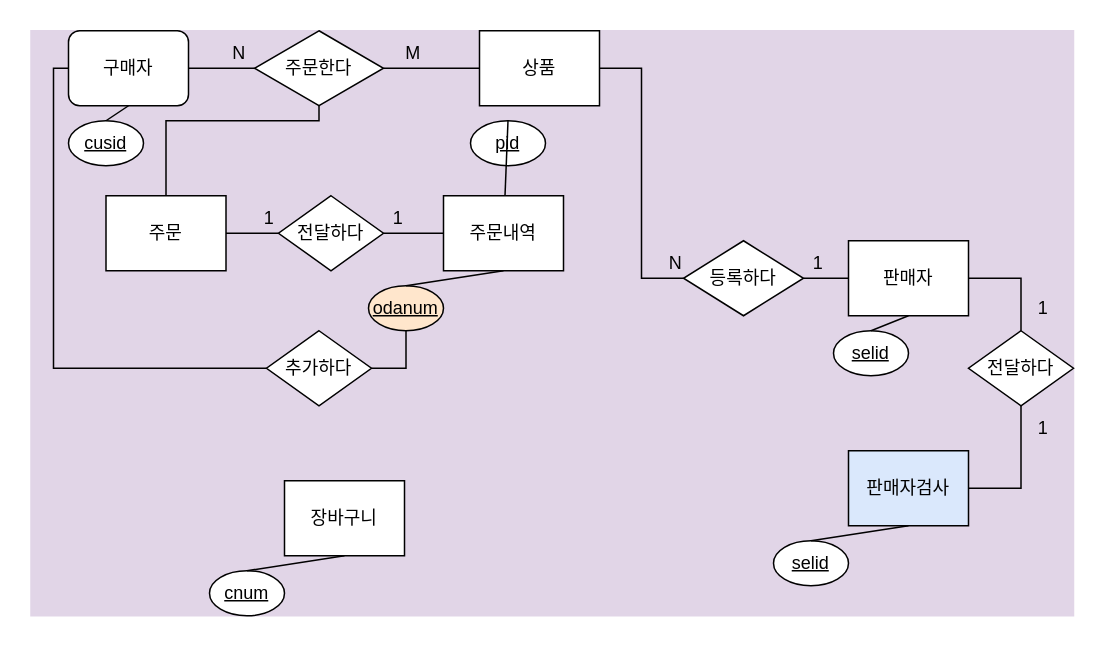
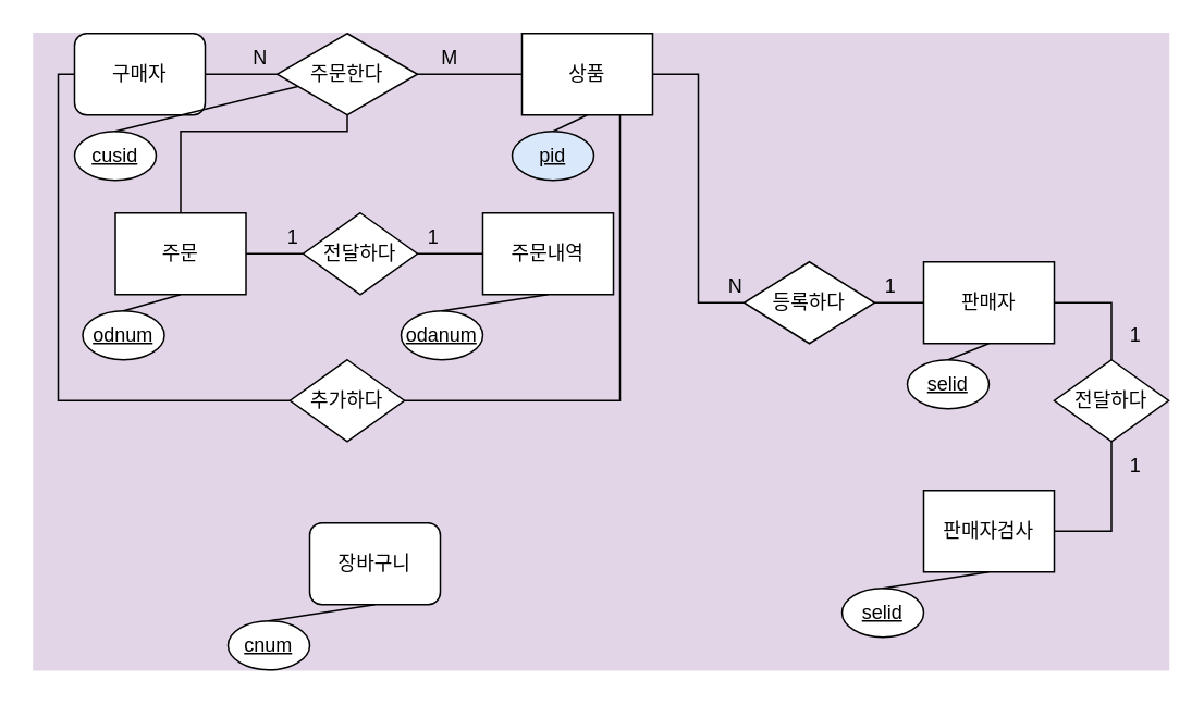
  <mxCell id="0" />
  <mxCell id="1" parent="0" />
  <mxCell id="2" value="" style="group;fillColor=#E1D5E7;strokeColor=#E1D5E7;" vertex="1" connectable="0" parent="1"><mxGeometry x="20" y="20" width="695" height="390" as="geometry" /></mxCell>
  <mxCell id="3" value="" style="group" parent="2" vertex="1" connectable="0"><mxGeometry x="225" y="110" width="130" height="90" as="geometry" /></mxCell>
  <mxCell id="4" value="주문내역" style="rounded=0;whiteSpace=wrap;html=1;" parent="3" vertex="1"><mxGeometry x="50" width="80" height="50" as="geometry" /></mxCell>
- <mxCell id="5" value="odanum" style="ellipse;whiteSpace=wrap;html=1;align=center;fontStyle=4;fillColor=#ffe6cc;" parent="3" vertex="1"><mxGeometry y="60" width="50" height="30" as="geometry" /></mxCell>
+ <mxCell id="5" value="odanum" style="ellipse;whiteSpace=wrap;html=1;align=center;fontStyle=4;" parent="3" vertex="1"><mxGeometry y="60" width="50" height="30" as="geometry" /></mxCell>
  <mxCell id="6" value="" style="endArrow=none;html=1;rounded=0;entryX=0.5;entryY=1;entryDx=0;entryDy=0;exitX=0.5;exitY=0;exitDx=0;exitDy=0;" parent="3" source="5" target="4" edge="1"><mxGeometry width="50" height="50" relative="1" as="geometry"><mxPoint x="300" y="160" as="sourcePoint" /><mxPoint x="350" y="110" as="targetPoint" /></mxGeometry></mxCell>
  <mxCell id="7" value="1" style="text;html=1;strokeColor=none;fillColor=none;align=center;verticalAlign=middle;whiteSpace=wrap;rounded=0;" parent="3" vertex="1"><mxGeometry x="10" width="20" height="30" as="geometry" /></mxCell>
  <mxCell id="8" value="" style="group" parent="2" vertex="1" connectable="0"><mxGeometry x="119" y="300" width="130" height="90" as="geometry" /></mxCell>
- <mxCell id="9" value="장바구니" style="rounded=0;whiteSpace=wrap;html=1;" parent="8" vertex="1"><mxGeometry x="50" width="80" height="50" as="geometry" /></mxCell>
+ <mxCell id="9" value="장바구니" style="whiteSpace=wrap;html=1;rounded=1;" parent="8" vertex="1"><mxGeometry x="50" width="80" height="50" as="geometry" /></mxCell>
  <mxCell id="10" value="cnum" style="ellipse;whiteSpace=wrap;html=1;align=center;fontStyle=4;" parent="8" vertex="1"><mxGeometry y="60" width="50" height="30" as="geometry" /></mxCell>
  <mxCell id="11" value="" style="endArrow=none;html=1;rounded=0;entryX=0.5;entryY=1;entryDx=0;entryDy=0;exitX=0.5;exitY=0;exitDx=0;exitDy=0;" parent="8" source="10" target="9" edge="1"><mxGeometry width="50" height="50" relative="1" as="geometry"><mxPoint x="300" y="160" as="sourcePoint" /><mxPoint x="350" y="110" as="targetPoint" /></mxGeometry></mxCell>
  <mxCell id="12" value="" style="group" parent="2" vertex="1" connectable="0"><mxGeometry x="495" y="280" width="130" height="90" as="geometry" /></mxCell>
- <mxCell id="13" value="판매자검사" style="rounded=0;whiteSpace=wrap;html=1;fillColor=#dae8fc;" parent="12" vertex="1"><mxGeometry x="50" width="80" height="50" as="geometry" /></mxCell>
+ <mxCell id="13" value="판매자검사" style="rounded=0;whiteSpace=wrap;html=1;" parent="12" vertex="1"><mxGeometry x="50" width="80" height="50" as="geometry" /></mxCell>
  <mxCell id="14" value="selid" style="ellipse;whiteSpace=wrap;html=1;align=center;fontStyle=4;" parent="12" vertex="1"><mxGeometry y="60" width="50" height="30" as="geometry" /></mxCell>
  <mxCell id="15" value="" style="endArrow=none;html=1;rounded=0;entryX=0.5;entryY=1;entryDx=0;entryDy=0;exitX=0.5;exitY=0;exitDx=0;exitDy=0;" parent="12" source="14" target="13" edge="1"><mxGeometry width="50" height="50" relative="1" as="geometry"><mxPoint x="300" y="160" as="sourcePoint" /><mxPoint x="350" y="110" as="targetPoint" /></mxGeometry></mxCell>
  <mxCell id="16" value="구매자" style="whiteSpace=wrap;html=1;rounded=1;" parent="2" vertex="1"><mxGeometry x="25" width="80" height="50" as="geometry" /></mxCell>
  <mxCell id="17" value="cusid" style="ellipse;whiteSpace=wrap;html=1;align=center;fontStyle=4;" parent="2" vertex="1"><mxGeometry x="25" y="60" width="50" height="30" as="geometry" /></mxCell>
- <mxCell id="18" value="" style="endArrow=none;html=1;rounded=0;entryX=0.5;entryY=1;entryDx=0;entryDy=0;exitX=0.5;exitY=0;exitDx=0;exitDy=0;" parent="2" source="17" target="16" edge="1"><mxGeometry width="50" height="50" relative="1" as="geometry"><mxPoint x="275" y="160" as="sourcePoint" /><mxPoint x="325" y="110" as="targetPoint" /></mxGeometry></mxCell>
+ <mxCell id="18" value="" style="endArrow=none;html=1;rounded=0;exitX=0.5;exitY=0;exitDx=0;exitDy=0;" parent="2" source="17" target="30" edge="1"><mxGeometry width="50" height="50" relative="1" as="geometry"><mxPoint x="275" y="160" as="sourcePoint" /><mxPoint x="325" y="110" as="targetPoint" /></mxGeometry></mxCell>
  <mxCell id="19" value="" style="group" parent="2" vertex="1" connectable="0"><mxGeometry y="110" width="130" height="90" as="geometry" /></mxCell>
  <mxCell id="20" value="주문" style="rounded=0;whiteSpace=wrap;html=1;" parent="19" vertex="1"><mxGeometry x="50" width="80" height="50" as="geometry" /></mxCell>
+ <mxCell id="21" value="odnum" style="ellipse;whiteSpace=wrap;html=1;align=center;fontStyle=4;" parent="19" vertex="1"><mxGeometry x="30" y="60" width="50" height="30" as="geometry" /></mxCell>
+ <mxCell id="22" value="" style="endArrow=none;html=1;rounded=0;entryX=0.5;entryY=1;entryDx=0;entryDy=0;exitX=0.5;exitY=0;exitDx=0;exitDy=0;" parent="19" source="21" target="20" edge="1"><mxGeometry width="50" height="50" relative="1" as="geometry"><mxPoint x="300" y="160" as="sourcePoint" /><mxPoint x="350" y="110" as="targetPoint" /></mxGeometry></mxCell>
  <mxCell id="23" value="" style="group" parent="2" vertex="1" connectable="0"><mxGeometry x="249" width="130" height="90" as="geometry" /></mxCell>
  <mxCell id="24" value="상품" style="rounded=0;whiteSpace=wrap;html=1;" parent="23" vertex="1"><mxGeometry x="50" width="80" height="50" as="geometry" /></mxCell>
- <mxCell id="25" value="pid" style="ellipse;whiteSpace=wrap;html=1;align=center;fontStyle=4;" parent="23" vertex="1"><mxGeometry x="44" y="60" width="50" height="30" as="geometry" /></mxCell>
- <mxCell id="26" value="" style="endArrow=none;html=1;rounded=0;exitX=0.5;exitY=0;exitDx=0;exitDy=0;" parent="23" source="25" target="4" edge="1"><mxGeometry width="50" height="50" relative="1" as="geometry"><mxPoint x="300" y="160" as="sourcePoint" /><mxPoint x="350" y="110" as="targetPoint" /></mxGeometry></mxCell>
+ <mxCell id="25" value="pid" style="ellipse;whiteSpace=wrap;html=1;align=center;fontStyle=4;fillColor=#dae8fc;" parent="23" vertex="1"><mxGeometry x="44" y="60" width="50" height="30" as="geometry" /></mxCell>
+ <mxCell id="26" value="" style="endArrow=none;html=1;rounded=0;entryX=0.5;entryY=1;entryDx=0;entryDy=0;exitX=0.5;exitY=0;exitDx=0;exitDy=0;" parent="23" source="25" target="24" edge="1"><mxGeometry width="50" height="50" relative="1" as="geometry"><mxPoint x="300" y="160" as="sourcePoint" /><mxPoint x="350" y="110" as="targetPoint" /></mxGeometry></mxCell>
  <mxCell id="27" value="판매자" style="rounded=0;whiteSpace=wrap;html=1;" parent="2" vertex="1"><mxGeometry x="545" y="140" width="80" height="50" as="geometry" /></mxCell>
  <mxCell id="28" value="selid" style="ellipse;whiteSpace=wrap;html=1;align=center;fontStyle=4;" parent="2" vertex="1"><mxGeometry x="535" y="200" width="50" height="30" as="geometry" /></mxCell>
  <mxCell id="29" value="" style="endArrow=none;html=1;rounded=0;entryX=0.5;entryY=1;entryDx=0;entryDy=0;exitX=0.5;exitY=0;exitDx=0;exitDy=0;" parent="2" source="28" target="27" edge="1"><mxGeometry width="50" height="50" relative="1" as="geometry"><mxPoint x="795" y="310" as="sourcePoint" /><mxPoint x="585" y="200" as="targetPoint" /></mxGeometry></mxCell>
  <mxCell id="30" value="주문한다" style="rhombus;whiteSpace=wrap;html=1;" parent="2" vertex="1"><mxGeometry x="149" width="86" height="50" as="geometry" /></mxCell>
  <mxCell id="31" value="" style="endArrow=none;html=1;rounded=0;entryX=0;entryY=0.5;entryDx=0;entryDy=0;exitX=1;exitY=0.5;exitDx=0;exitDy=0;" parent="2" source="16" target="30" edge="1"><mxGeometry width="50" height="50" relative="1" as="geometry"><mxPoint x="305" y="130" as="sourcePoint" /><mxPoint x="355" y="80" as="targetPoint" /></mxGeometry></mxCell>
  <mxCell id="32" value="N" style="text;html=1;strokeColor=none;fillColor=none;align=center;verticalAlign=middle;whiteSpace=wrap;rounded=0;" parent="2" vertex="1"><mxGeometry x="129" width="20" height="30" as="geometry" /></mxCell>
  <mxCell id="33" value="" style="endArrow=none;html=1;rounded=0;entryX=0.5;entryY=1;entryDx=0;entryDy=0;exitX=0.5;exitY=0;exitDx=0;exitDy=0;edgeStyle=orthogonalEdgeStyle;" parent="2" source="20" target="30" edge="1"><mxGeometry width="50" height="50" relative="1" as="geometry"><mxPoint x="305" y="130" as="sourcePoint" /><mxPoint x="355" y="80" as="targetPoint" /><Array as="points"><mxPoint x="90" y="60" /><mxPoint x="192" y="60" /></Array></mxGeometry></mxCell>
  <mxCell id="34" value="등록하다" style="rhombus;whiteSpace=wrap;html=1;" parent="2" vertex="1"><mxGeometry x="435" y="140" width="80" height="50" as="geometry" /></mxCell>
  <mxCell id="35" value="M" style="text;html=1;strokeColor=none;fillColor=none;align=center;verticalAlign=middle;whiteSpace=wrap;rounded=0;" parent="2" vertex="1"><mxGeometry x="245" width="20" height="30" as="geometry" /></mxCell>
  <mxCell id="36" value="" style="endArrow=none;html=1;rounded=0;entryX=1;entryY=0.5;entryDx=0;entryDy=0;exitX=0;exitY=0.5;exitDx=0;exitDy=0;" parent="2" source="24" target="30" edge="1"><mxGeometry width="50" height="50" relative="1" as="geometry"><mxPoint x="305" y="210" as="sourcePoint" /><mxPoint x="355" y="160" as="targetPoint" /></mxGeometry></mxCell>
  <mxCell id="37" value="" style="endArrow=none;html=1;rounded=0;entryX=0;entryY=0.5;entryDx=0;entryDy=0;exitX=1;exitY=0.5;exitDx=0;exitDy=0;edgeStyle=orthogonalEdgeStyle;" parent="2" source="24" target="34" edge="1"><mxGeometry width="50" height="50" relative="1" as="geometry"><mxPoint x="305" y="210" as="sourcePoint" /><mxPoint x="355" y="160" as="targetPoint" /></mxGeometry></mxCell>
  <mxCell id="38" value="" style="endArrow=none;html=1;rounded=0;entryX=0;entryY=0.5;entryDx=0;entryDy=0;exitX=1;exitY=0.5;exitDx=0;exitDy=0;" parent="2" source="34" target="27" edge="1"><mxGeometry width="50" height="50" relative="1" as="geometry"><mxPoint x="305" y="210" as="sourcePoint" /><mxPoint x="355" y="160" as="targetPoint" /></mxGeometry></mxCell>
  <mxCell id="39" value="1" style="text;html=1;strokeColor=none;fillColor=none;align=center;verticalAlign=middle;whiteSpace=wrap;rounded=0;" parent="2" vertex="1"><mxGeometry x="515" y="140" width="20" height="30" as="geometry" /></mxCell>
  <mxCell id="40" value="N" style="text;html=1;strokeColor=none;fillColor=none;align=center;verticalAlign=middle;whiteSpace=wrap;rounded=0;" parent="2" vertex="1"><mxGeometry x="420" y="140" width="20" height="30" as="geometry" /></mxCell>
  <mxCell id="41" value="전달하다" style="rhombus;whiteSpace=wrap;html=1;" parent="2" vertex="1"><mxGeometry x="625" y="200" width="70" height="50" as="geometry" /></mxCell>
  <mxCell id="42" value="" style="endArrow=none;html=1;rounded=0;entryX=0.5;entryY=0;entryDx=0;entryDy=0;exitX=1;exitY=0.5;exitDx=0;exitDy=0;edgeStyle=orthogonalEdgeStyle;" parent="2" source="27" target="41" edge="1"><mxGeometry width="50" height="50" relative="1" as="geometry"><mxPoint x="355" y="230" as="sourcePoint" /><mxPoint x="405" y="180" as="targetPoint" /></mxGeometry></mxCell>
  <mxCell id="43" value="" style="endArrow=none;html=1;rounded=0;entryX=0.5;entryY=1;entryDx=0;entryDy=0;exitX=1;exitY=0.5;exitDx=0;exitDy=0;edgeStyle=orthogonalEdgeStyle;" parent="2" source="13" target="41" edge="1"><mxGeometry width="50" height="50" relative="1" as="geometry"><mxPoint x="355" y="230" as="sourcePoint" /><mxPoint x="405" y="180" as="targetPoint" /></mxGeometry></mxCell>
  <mxCell id="44" value="1" style="text;html=1;strokeColor=none;fillColor=none;align=center;verticalAlign=middle;whiteSpace=wrap;rounded=0;" parent="2" vertex="1"><mxGeometry x="665" y="170" width="20" height="30" as="geometry" /></mxCell>
  <mxCell id="45" value="1" style="text;html=1;strokeColor=none;fillColor=none;align=center;verticalAlign=middle;whiteSpace=wrap;rounded=0;" parent="2" vertex="1"><mxGeometry x="665" y="250" width="20" height="30" as="geometry" /></mxCell>
  <mxCell id="46" value="전달하다" style="rhombus;whiteSpace=wrap;html=1;" parent="2" vertex="1"><mxGeometry x="165" y="110" width="70" height="50" as="geometry" /></mxCell>
  <mxCell id="47" value="" style="endArrow=none;html=1;rounded=0;entryX=0;entryY=0.5;entryDx=0;entryDy=0;exitX=1;exitY=0.5;exitDx=0;exitDy=0;" parent="2" source="20" target="46" edge="1"><mxGeometry width="50" height="50" relative="1" as="geometry"><mxPoint x="355" y="230" as="sourcePoint" /><mxPoint x="405" y="180" as="targetPoint" /></mxGeometry></mxCell>
  <mxCell id="48" value="" style="endArrow=none;html=1;rounded=0;entryX=0;entryY=0.5;entryDx=0;entryDy=0;" parent="2" target="4" edge="1"><mxGeometry width="50" height="50" relative="1" as="geometry"><mxPoint x="235" y="135" as="sourcePoint" /><mxPoint x="405" y="180" as="targetPoint" /></mxGeometry></mxCell>
  <mxCell id="49" value="1" style="text;html=1;strokeColor=none;fillColor=none;align=center;verticalAlign=middle;whiteSpace=wrap;rounded=0;" parent="2" vertex="1"><mxGeometry x="149" y="110" width="20" height="30" as="geometry" /></mxCell>
  <mxCell id="50" value="추가하다" style="rhombus;whiteSpace=wrap;html=1;" parent="2" vertex="1"><mxGeometry x="157" y="200" width="70" height="50" as="geometry" /></mxCell>
- <mxCell id="51" value="" style="endArrow=none;html=1;rounded=0;exitX=1;exitY=0.5;exitDx=0;exitDy=0;edgeStyle=orthogonalEdgeStyle;" parent="2" source="50" target="5" edge="1"><mxGeometry width="50" height="50" relative="1" as="geometry"><mxPoint x="355" y="150" as="sourcePoint" /><mxPoint x="405" y="100" as="targetPoint" /></mxGeometry></mxCell>
+ <mxCell id="51" value="" style="endArrow=none;html=1;rounded=0;entryX=0.75;entryY=1;entryDx=0;entryDy=0;exitX=1;exitY=0.5;exitDx=0;exitDy=0;edgeStyle=orthogonalEdgeStyle;" parent="2" source="50" target="24" edge="1"><mxGeometry width="50" height="50" relative="1" as="geometry"><mxPoint x="355" y="150" as="sourcePoint" /><mxPoint x="405" y="100" as="targetPoint" /></mxGeometry></mxCell>
  <mxCell id="52" value="" style="endArrow=none;html=1;rounded=0;entryX=0;entryY=0.5;entryDx=0;entryDy=0;exitX=0;exitY=0.5;exitDx=0;exitDy=0;edgeStyle=orthogonalEdgeStyle;" parent="2" source="50" target="16" edge="1"><mxGeometry width="50" height="50" relative="1" as="geometry"><mxPoint x="155" y="220" as="sourcePoint" /><mxPoint x="405" y="140" as="targetPoint" /></mxGeometry></mxCell>
